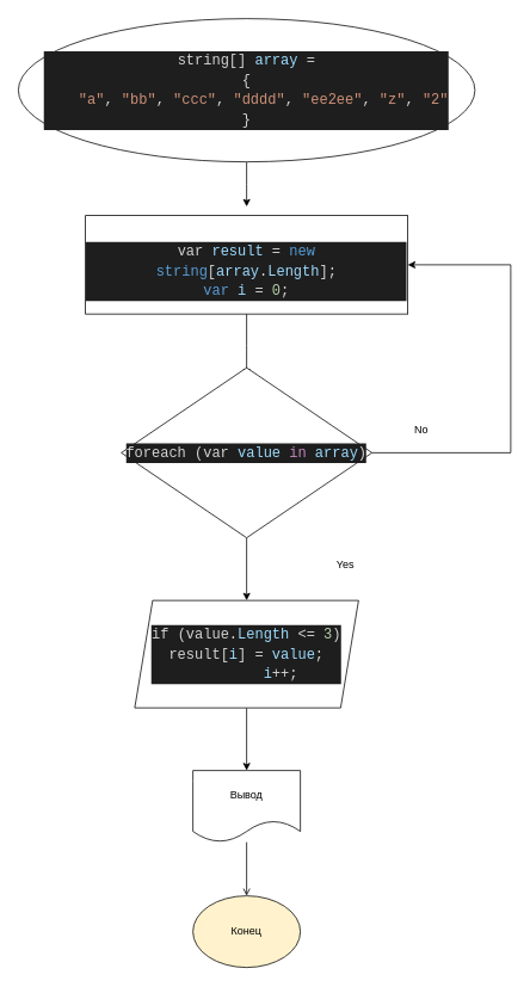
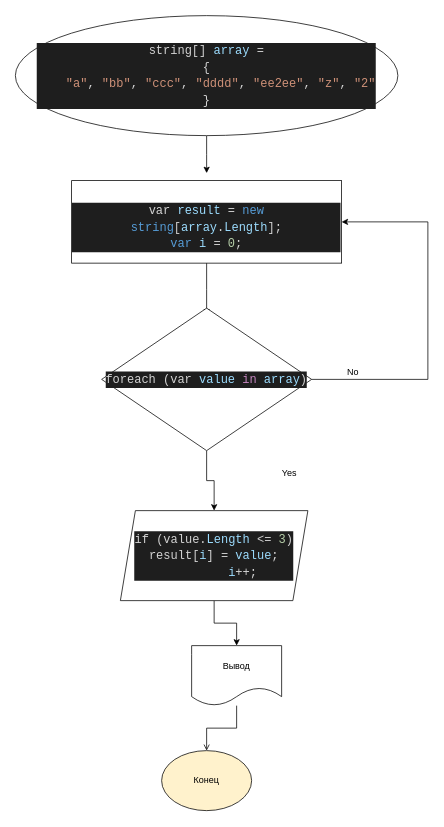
  <mxCell id="0" />
  <mxCell id="1" parent="0" />
  <mxCell id="2" style="edgeStyle=orthogonalEdgeStyle;rounded=0;orthogonalLoop=1;jettySize=auto;html=1;entryX=0.5;entryY=0;entryDx=0;entryDy=0;" edge="1" parent="1" source="3"><mxGeometry relative="1" as="geometry"><mxPoint x="275" y="230" as="targetPoint" /></mxGeometry></mxCell>
  <mxCell id="3" value="&lt;div style=&quot;color: rgb(212, 212, 212); background-color: rgb(30, 30, 30); font-family: Consolas, &amp;quot;Courier New&amp;quot;, monospace; font-size: 16px; line-height: 22px;&quot;&gt;&lt;div style=&quot;line-height: 22px;&quot;&gt;&lt;div&gt;string[] &lt;span style=&quot;color: #9cdcfe;&quot;&gt;array&lt;/span&gt; =&lt;/div&gt;&lt;div&gt;{&lt;/div&gt;&lt;div&gt;&amp;nbsp; &amp;nbsp; &lt;span style=&quot;color: #ce9178;&quot;&gt;&quot;a&quot;&lt;/span&gt;, &lt;span style=&quot;color: #ce9178;&quot;&gt;&quot;bb&quot;&lt;/span&gt;, &lt;span style=&quot;color: #ce9178;&quot;&gt;&quot;ccc&quot;&lt;/span&gt;, &lt;span style=&quot;color: #ce9178;&quot;&gt;&quot;dddd&quot;&lt;/span&gt;, &lt;span style=&quot;color: #ce9178;&quot;&gt;&quot;ee2ee&quot;&lt;/span&gt;, &lt;span style=&quot;color: #ce9178;&quot;&gt;&quot;z&quot;&lt;/span&gt;, &lt;span style=&quot;color: #ce9178;&quot;&gt;&quot;2&quot;&lt;/span&gt;&lt;/div&gt;&lt;div&gt;}&lt;/div&gt;&lt;/div&gt;&lt;/div&gt;" style="ellipse;whiteSpace=wrap;html=1;" vertex="1" parent="1"><mxGeometry x="20" width="510" height="160" as="geometry" y="20" /></mxCell>
  <mxCell id="4" style="edgeStyle=orthogonalEdgeStyle;rounded=0;orthogonalLoop=1;jettySize=auto;html=1;entryX=0.5;entryY=0;entryDx=0;entryDy=0;" edge="1" parent="1" source="5"><mxGeometry relative="1" as="geometry"><mxPoint x="275" y="420" as="targetPoint" /></mxGeometry></mxCell>
  <mxCell id="5" value="&lt;br&gt;&lt;div style=&quot;border-color: var(--border-color); color: rgb(212, 212, 212); font-family: Consolas, &amp;quot;Courier New&amp;quot;, monospace; font-size: 16px;&quot;&gt;&lt;div style=&quot;background-color: rgb(30, 30, 30); line-height: 22px;&quot;&gt;&lt;div&gt;var &lt;span style=&quot;color: #9cdcfe;&quot;&gt;result&lt;/span&gt; = &lt;span style=&quot;color: #569cd6;&quot;&gt;new&lt;/span&gt; &lt;span style=&quot;color: #569cd6;&quot;&gt;string&lt;/span&gt;[&lt;span style=&quot;color: #9cdcfe;&quot;&gt;array&lt;/span&gt;.&lt;span style=&quot;color: #9cdcfe;&quot;&gt;Length&lt;/span&gt;];&lt;/div&gt;&lt;div&gt;&lt;span style=&quot;color: #569cd6;&quot;&gt;var&lt;/span&gt; &lt;span style=&quot;color: #9cdcfe;&quot;&gt;i&lt;/span&gt; = &lt;span style=&quot;color: #b5cea8;&quot;&gt;0&lt;/span&gt;;&lt;/div&gt;&lt;/div&gt;&lt;/div&gt;" style="rounded=0;whiteSpace=wrap;html=1;" vertex="1" parent="1"><mxGeometry x="95" y="240" width="360" height="110" as="geometry" /></mxCell>
  <mxCell id="6" style="edgeStyle=orthogonalEdgeStyle;rounded=0;orthogonalLoop=1;jettySize=auto;html=1;entryX=1;entryY=0.5;entryDx=0;entryDy=0;exitX=1;exitY=0.5;exitDx=0;exitDy=0;" edge="1" parent="1" source="8" target="5"><mxGeometry relative="1" as="geometry"><mxPoint x="390" y="480" as="sourcePoint" /><Array as="points"><mxPoint x="570" y="505" /><mxPoint x="570" y="295" /></Array></mxGeometry></mxCell>
  <mxCell id="7" style="edgeStyle=orthogonalEdgeStyle;rounded=0;orthogonalLoop=1;jettySize=auto;html=1;exitX=0.5;exitY=1;exitDx=0;exitDy=0;entryX=0.5;entryY=0;entryDx=0;entryDy=0;" edge="1" parent="1" source="8" target="10"><mxGeometry relative="1" as="geometry" /></mxCell>
  <mxCell id="8" value="&lt;div style=&quot;color: rgb(212, 212, 212); background-color: rgb(30, 30, 30); font-family: Consolas, &amp;quot;Courier New&amp;quot;, monospace; font-size: 16px; line-height: 22px;&quot;&gt;foreach (var&amp;nbsp;&lt;span style=&quot;border-color: var(--border-color); color: rgb(156, 220, 254);&quot;&gt;value&lt;/span&gt;&amp;nbsp;&lt;span style=&quot;border-color: var(--border-color); color: rgb(197, 134, 192);&quot;&gt;in&lt;/span&gt;&amp;nbsp;&lt;span style=&quot;border-color: var(--border-color); color: rgb(156, 220, 254);&quot;&gt;array&lt;/span&gt;)&lt;br&gt;&lt;/div&gt;" style="rhombus;whiteSpace=wrap;html=1;" vertex="1" parent="1"><mxGeometry x="135" y="410" width="280" height="190" as="geometry" /></mxCell>
  <mxCell id="9" style="edgeStyle=orthogonalEdgeStyle;rounded=0;orthogonalLoop=1;jettySize=auto;html=1;exitX=0.5;exitY=1;exitDx=0;exitDy=0;entryX=0.5;entryY=0;entryDx=0;entryDy=0;" edge="1" parent="1" source="10" target="15"><mxGeometry relative="1" as="geometry" /></mxCell>
- <mxCell id="10" value="&lt;div style=&quot;color: rgb(212, 212, 212); background-color: rgb(30, 30, 30); font-family: Consolas, &amp;quot;Courier New&amp;quot;, monospace; font-size: 16px; line-height: 22px;&quot;&gt;&lt;div style=&quot;border-color: var(--border-color); line-height: 22px;&quot;&gt;if (value.&lt;span style=&quot;border-color: var(--border-color); color: rgb(156, 220, 254);&quot;&gt;Length&lt;/span&gt;&amp;nbsp;&amp;lt;=&amp;nbsp;&lt;span style=&quot;border-color: var(--border-color); color: rgb(181, 206, 168);&quot;&gt;3&lt;/span&gt;)&lt;/div&gt;&lt;div style=&quot;border-color: var(--border-color); line-height: 22px;&quot;&gt;&lt;div style=&quot;border-color: var(--border-color); line-height: 22px;&quot;&gt;&lt;div style=&quot;border-color: var(--border-color);&quot;&gt;result[&lt;span style=&quot;border-color: var(--border-color); color: rgb(156, 220, 254);&quot;&gt;i&lt;/span&gt;] =&amp;nbsp;&lt;span style=&quot;border-color: var(--border-color); color: rgb(156, 220, 254);&quot;&gt;value&lt;/span&gt;;&lt;/div&gt;&lt;div style=&quot;border-color: var(--border-color);&quot;&gt;&amp;nbsp; &amp;nbsp; &amp;nbsp; &amp;nbsp;&amp;nbsp;&lt;span style=&quot;border-color: var(--border-color); color: rgb(156, 220, 254);&quot;&gt;i&lt;/span&gt;++;&lt;/div&gt;&lt;/div&gt;&lt;/div&gt;&lt;/div&gt;" style="shape=parallelogram;perimeter=parallelogramPerimeter;whiteSpace=wrap;html=1;fixedSize=1;" vertex="1" parent="1"><mxGeometry x="150" y="670" width="250" height="120" as="geometry" /></mxCell>
- <mxCell id="11" value="No" style="text;html=1;align=center;verticalAlign=middle;resizable=0;points=[];autosize=1;strokeColor=none;fillColor=none;" vertex="1" parent="1"><mxGeometry x="450" y="465" width="40" height="30" as="geometry" /></mxCell>
+ <mxCell id="10" value="&lt;div style=&quot;color: rgb(212, 212, 212); background-color: rgb(30, 30, 30); font-family: Consolas, &amp;quot;Courier New&amp;quot;, monospace; font-size: 16px; line-height: 22px;&quot;&gt;&lt;div style=&quot;border-color: var(--border-color); line-height: 22px;&quot;&gt;if (value.&lt;span style=&quot;border-color: var(--border-color); color: rgb(156, 220, 254);&quot;&gt;Length&lt;/span&gt;&amp;nbsp;&amp;lt;=&amp;nbsp;&lt;span style=&quot;border-color: var(--border-color); color: rgb(181, 206, 168);&quot;&gt;3&lt;/span&gt;)&lt;/div&gt;&lt;div style=&quot;border-color: var(--border-color); line-height: 22px;&quot;&gt;&lt;div style=&quot;border-color: var(--border-color); line-height: 22px;&quot;&gt;&lt;div style=&quot;border-color: var(--border-color);&quot;&gt;result[&lt;span style=&quot;border-color: var(--border-color); color: rgb(156, 220, 254);&quot;&gt;i&lt;/span&gt;] =&amp;nbsp;&lt;span style=&quot;border-color: var(--border-color); color: rgb(156, 220, 254);&quot;&gt;value&lt;/span&gt;;&lt;/div&gt;&lt;div style=&quot;border-color: var(--border-color);&quot;&gt;&amp;nbsp; &amp;nbsp; &amp;nbsp; &amp;nbsp;&amp;nbsp;&lt;span style=&quot;border-color: var(--border-color); color: rgb(156, 220, 254);&quot;&gt;i&lt;/span&gt;++;&lt;/div&gt;&lt;/div&gt;&lt;/div&gt;&lt;/div&gt;" style="shape=parallelogram;perimeter=parallelogramPerimeter;whiteSpace=wrap;html=1;fixedSize=1;" vertex="1" parent="1"><mxGeometry x="160" y="680" width="250" height="120" as="geometry" /></mxCell>
+ <mxCell id="11" value="No" style="text;html=1;align=center;verticalAlign=middle;resizable=0;points=[];autosize=1;strokeColor=none;fillColor=none;" vertex="1" parent="1"><mxGeometry x="450" y="480" width="40" height="30" as="geometry" /></mxCell>
  <mxCell id="12" value="Yes" style="text;html=1;align=center;verticalAlign=middle;resizable=0;points=[];autosize=1;strokeColor=none;fillColor=none;" vertex="1" parent="1"><mxGeometry x="365" y="615" width="40" height="30" as="geometry" /></mxCell>
  <mxCell id="13" value="Конец" style="ellipse;whiteSpace=wrap;html=1;fillColor=#fff2cc;" vertex="1" parent="1"><mxGeometry x="215" y="1000" width="120" height="80" as="geometry" /></mxCell>
  <mxCell id="14" style="edgeStyle=orthogonalEdgeStyle;rounded=0;orthogonalLoop=1;jettySize=auto;html=1;entryX=0.5;entryY=0;entryDx=0;entryDy=0;endArrow=open;" edge="1" parent="1" source="15" target="13"><mxGeometry relative="1" as="geometry" /></mxCell>
- <mxCell id="15" value="Вывод" style="shape=document;whiteSpace=wrap;html=1;boundedLbl=1;" vertex="1" parent="1"><mxGeometry x="215" y="860" width="120" height="80" as="geometry" /></mxCell>
+ <mxCell id="15" value="Вывод" style="shape=document;whiteSpace=wrap;html=1;boundedLbl=1;" vertex="1" parent="1"><mxGeometry x="255" y="860" width="120" height="80" as="geometry" /></mxCell>
